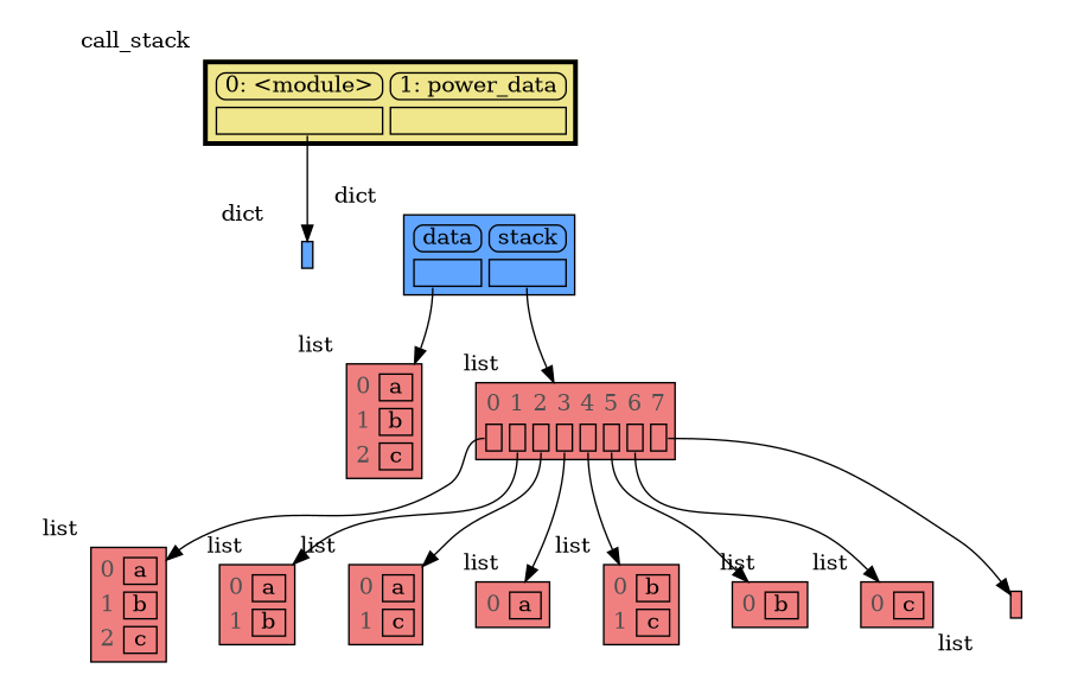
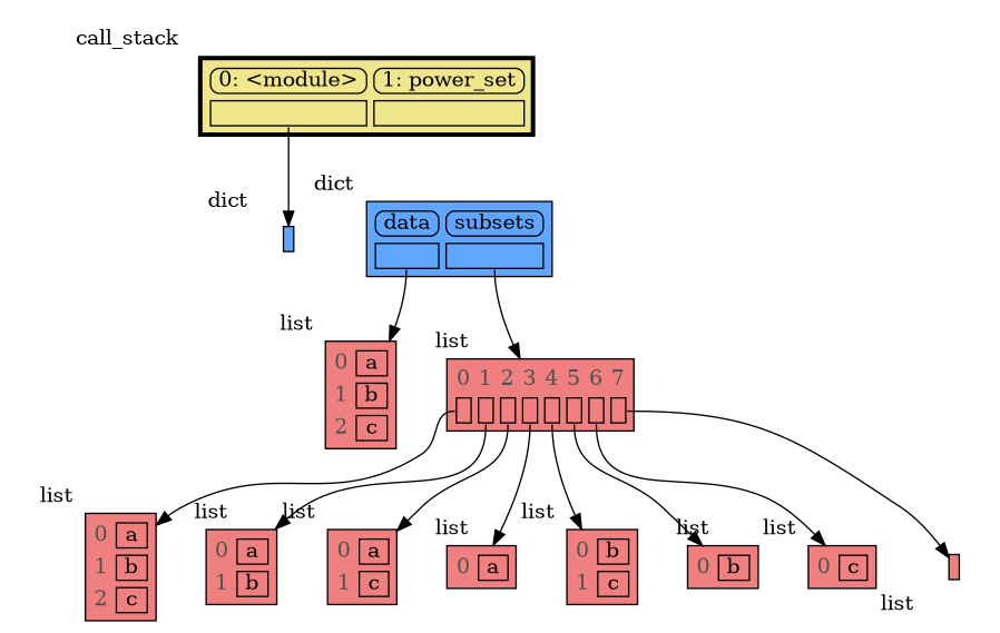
  digraph {
    node [shape=plaintext xlabel=list]
    edge [headport=table style=solid]
    n1 [label=< <TABLE BORDER="1" CELLBORDER="1" CELLSPACING="0" CELLPADDING="0" BGCOLOR="#60a5ff" PORT="table">     <TR><TD BORDER="0"> </TD></TR> </TABLE> > xlabel=dict]
-   n2 [label=< <TABLE BORDER="1" CELLBORDER="1" CELLSPACING="5" CELLPADDING="0" BGCOLOR="#60a5ff" PORT="table">     <TR><TD BORDER="1" STYLE="ROUNDED"> data </TD><TD BORDER="1" STYLE="ROUNDED"> stack </TD></TR>     <TR><TD BORDER="1" PORT="ref0"> </TD><TD BORDER="1" PORT="ref1"> </TD></TR> </TABLE> > xlabel=dict]
+   n2 [label=< <TABLE BORDER="1" CELLBORDER="1" CELLSPACING="5" CELLPADDING="0" BGCOLOR="#60a5ff" PORT="table">     <TR><TD BORDER="1" STYLE="ROUNDED"> data </TD><TD BORDER="1" STYLE="ROUNDED"> subsets </TD></TR>     <TR><TD BORDER="1" PORT="ref0"> </TD><TD BORDER="1" PORT="ref1"> </TD></TR> </TABLE> > xlabel=dict]
    n3 [label=< <TABLE BORDER="1" CELLBORDER="1" CELLSPACING="5" CELLPADDING="0" BGCOLOR="lightcoral" PORT="table">     <TR><TD BORDER="0"><font color="#505050">0</font></TD><TD BORDER="1"> a </TD></TR>     <TR><TD BORDER="0"><font color="#505050">1</font></TD><TD BORDER="1"> b </TD></TR>     <TR><TD BORDER="0"><font color="#505050">2</font></TD><TD BORDER="1"> c </TD></TR> </TABLE> >]
    n4 [label=< <TABLE BORDER="1" CELLBORDER="1" CELLSPACING="5" CELLPADDING="0" BGCOLOR="lightcoral" PORT="table">     <TR><TD BORDER="0"><font color="#505050">0</font></TD><TD BORDER="0"><font color="#505050">1</font></TD><TD BORDER="0"><font color="#505050">2</font></TD><TD BORDER="0"><font color="#505050">3</font></TD><TD BORDER="0"><font color="#505050">4</font></TD><TD BORDER="0"><font color="#505050">5</font></TD><TD BORDER="0"><font color="#505050">6</font></TD><TD BORDER="0"><font color="#505050">7</font></TD></TR>     <TR><TD BORDER="1" PORT="ref0"> </TD><TD BORDER="1" PORT="ref1"> </TD><TD BORDER="1" PORT="ref2"> </TD><TD BORDER="1" PORT="ref3"> </TD><TD BORDER="1" PORT="ref4"> </TD><TD BORDER="1" PORT="ref5"> </TD><TD BORDER="1" PORT="ref6"> </TD><TD BORDER="1" PORT="ref7"> </TD></TR> </TABLE> >]
    n5 [label=< <TABLE BORDER="1" CELLBORDER="1" CELLSPACING="5" CELLPADDING="0" BGCOLOR="lightcoral" PORT="table">     <TR><TD BORDER="0"><font color="#505050">0</font></TD><TD BORDER="1"> a </TD></TR>     <TR><TD BORDER="0"><font color="#505050">1</font></TD><TD BORDER="1"> b </TD></TR>     <TR><TD BORDER="0"><font color="#505050">2</font></TD><TD BORDER="1"> c </TD></TR> </TABLE> >]
    n6 [label=< <TABLE BORDER="1" CELLBORDER="1" CELLSPACING="5" CELLPADDING="0" BGCOLOR="lightcoral" PORT="table">     <TR><TD BORDER="0"><font color="#505050">0</font></TD><TD BORDER="1"> a </TD></TR>     <TR><TD BORDER="0"><font color="#505050">1</font></TD><TD BORDER="1"> b </TD></TR> </TABLE> >]
    n7 [label=< <TABLE BORDER="1" CELLBORDER="1" CELLSPACING="5" CELLPADDING="0" BGCOLOR="lightcoral" PORT="table">     <TR><TD BORDER="0"><font color="#505050">0</font></TD><TD BORDER="1"> a </TD></TR>     <TR><TD BORDER="0"><font color="#505050">1</font></TD><TD BORDER="1"> c </TD></TR> </TABLE> >]
    n8 [label=< <TABLE BORDER="1" CELLBORDER="1" CELLSPACING="5" CELLPADDING="0" BGCOLOR="lightcoral" PORT="table">     <TR><TD BORDER="0"><font color="#505050">0</font></TD><TD BORDER="1"> a </TD></TR> </TABLE> >]
    n9 [label=< <TABLE BORDER="1" CELLBORDER="1" CELLSPACING="5" CELLPADDING="0" BGCOLOR="lightcoral" PORT="table">     <TR><TD BORDER="0"><font color="#505050">0</font></TD><TD BORDER="1"> b </TD></TR>     <TR><TD BORDER="0"><font color="#505050">1</font></TD><TD BORDER="1"> c </TD></TR> </TABLE> >]
    n10 [label=< <TABLE BORDER="1" CELLBORDER="1" CELLSPACING="5" CELLPADDING="0" BGCOLOR="lightcoral" PORT="table">     <TR><TD BORDER="0"><font color="#505050">0</font></TD><TD BORDER="1"> b </TD></TR> </TABLE> >]
    n11 [label=< <TABLE BORDER="1" CELLBORDER="1" CELLSPACING="5" CELLPADDING="0" BGCOLOR="lightcoral" PORT="table">     <TR><TD BORDER="0"><font color="#505050">0</font></TD><TD BORDER="1"> c </TD></TR> </TABLE> >]
    n12 [label=< <TABLE BORDER="1" CELLBORDER="1" CELLSPACING="0" CELLPADDING="0" BGCOLOR="lightcoral" PORT="table">     <TR><TD BORDER="0"> </TD></TR> </TABLE> >]
-   n13 [label=< <TABLE BORDER="3" CELLBORDER="1" CELLSPACING="5" CELLPADDING="0" BGCOLOR="khaki" PORT="table">     <TR><TD BORDER="1" STYLE="ROUNDED"> 0: &lt;module&gt; </TD><TD BORDER="1" STYLE="ROUNDED"> 1: power_data </TD></TR>     <TR><TD BORDER="1" PORT="ref0"> </TD><TD BORDER="1" PORT="ref1"> </TD></TR> </TABLE> > xlabel=call_stack]
+   n13 [label=< <TABLE BORDER="3" CELLBORDER="1" CELLSPACING="5" CELLPADDING="0" BGCOLOR="khaki" PORT="table">     <TR><TD BORDER="1" STYLE="ROUNDED"> 0: &lt;module&gt; </TD><TD BORDER="1" STYLE="ROUNDED"> 1: power_set </TD></TR>     <TR><TD BORDER="1" PORT="ref0"> </TD><TD BORDER="1" PORT="ref1"> </TD></TR> </TABLE> > xlabel=call_stack]
    subgraph sub_1 {
      rank=same
      n1
      n2
    }
    subgraph sub_2 {
      rank=same
      n3
      n4
    }
    subgraph sub_3 {
      rank=same
      n5
      n6
      n7
      n8
      n9
      n10
      n11
      n12
    }
    n1 -> n2 [style=invis weight=10]
    n2 -> n3 [tailport=ref0]
    n2 -> n4 [tailport=ref1]
    n3 -> n4 [style=invis weight=10]
    n4 -> n5 [tailport=ref0]
    n4 -> n6 [tailport=ref1]
    n4 -> n7 [tailport=ref2]
    n4 -> n8 [tailport=ref3]
    n4 -> n9 [tailport=ref4]
    n4 -> n10 [tailport=ref5]
    n4 -> n11 [tailport=ref6]
    n4 -> n12 [tailport=ref7]
    n5 -> n6 [style=invis weight=10]
    n6 -> n7 [style=invis weight=10]
    n7 -> n8 [style=invis weight=10]
    n8 -> n9 [style=invis weight=10]
    n9 -> n10 [style=invis weight=10]
    n10 -> n11 [style=invis weight=10]
    n11 -> n12 [style=invis weight=10]
    n13 -> n1 [tailport=ref0]
  }
